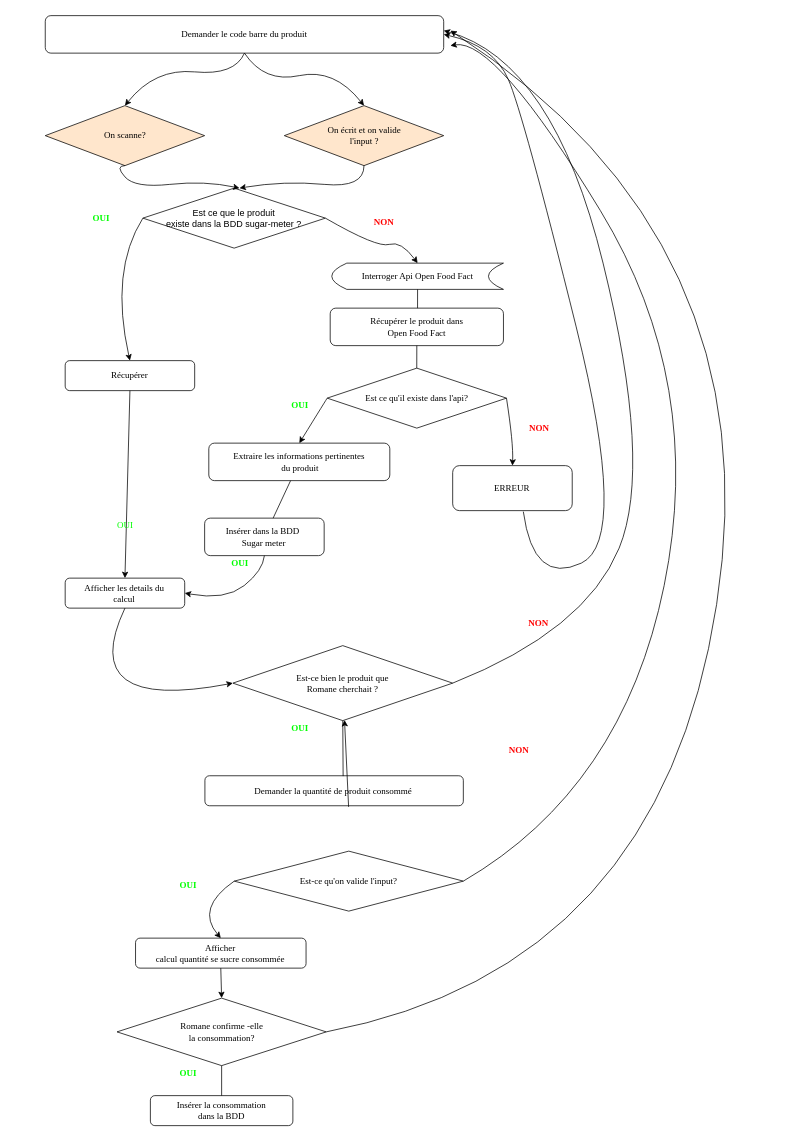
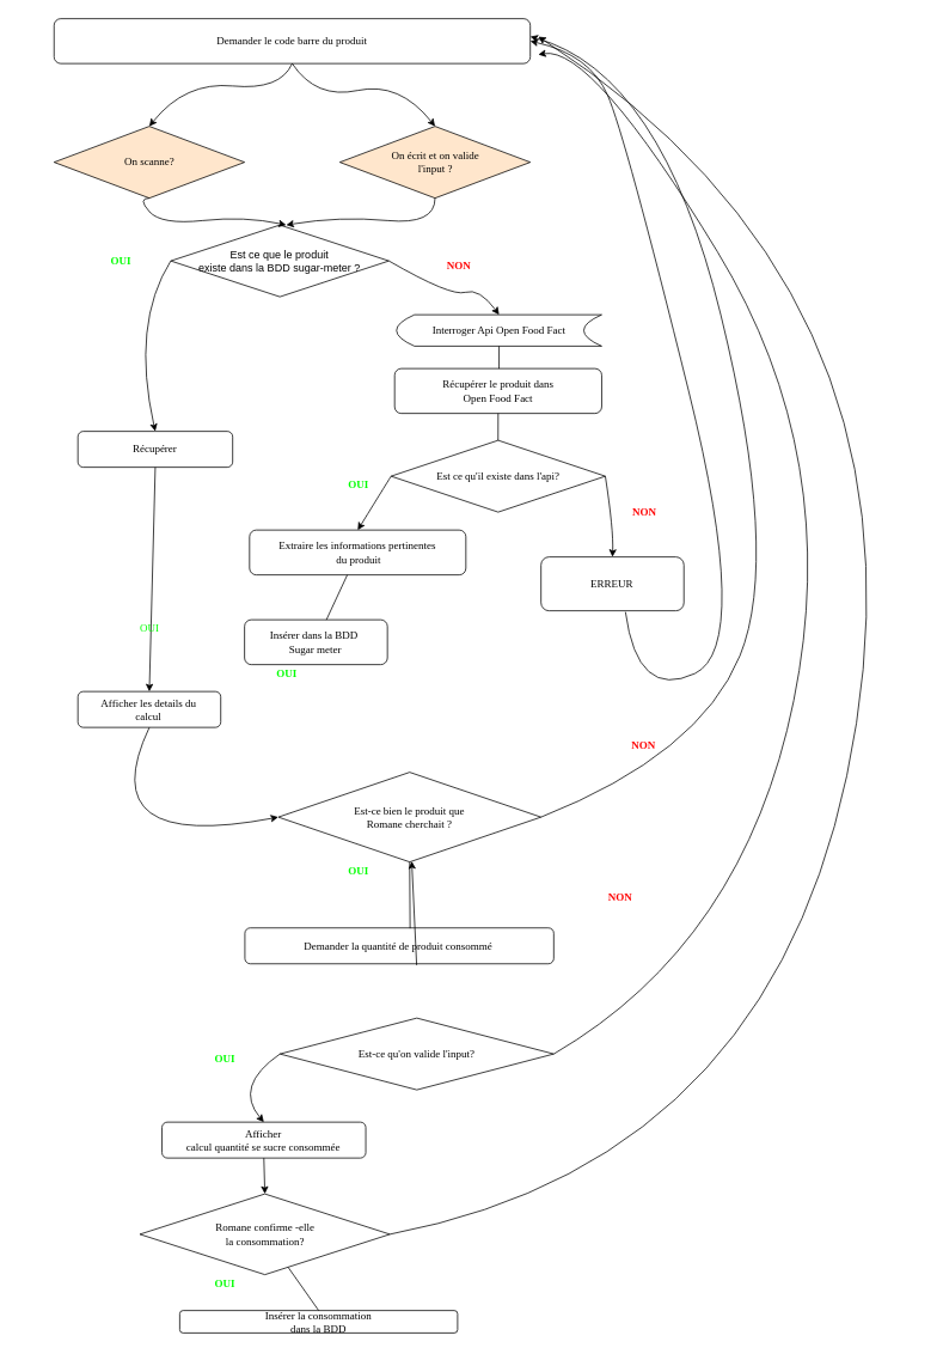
  <mxCell id="0" />
  <mxCell id="1" parent="0" />
  <mxCell id="2" value="" style="group;labelBackgroundColor=none;" parent="1" vertex="1" connectable="0"><mxGeometry x="20" y="20" width="850" height="1480" as="geometry" /></mxCell>
  <mxCell id="3" value="&lt;font color=&quot;#ff0000&quot;&gt;NON&lt;/font&gt;" style="text;html=1;align=center;verticalAlign=middle;resizable=0;points=[];autosize=1;fontFamily=Comic Sans MS;fontStyle=1" parent="2" vertex="1"><mxGeometry x="677.5" y="540" width="40" height="20" as="geometry" /></mxCell>
  <mxCell id="4" value="Demander le code barre du produit" style="rounded=1;whiteSpace=wrap;html=1;fontFamily=Comic Sans MS;" parent="2" vertex="1"><mxGeometry x="39.844" width="531.25" height="50" as="geometry" /></mxCell>
  <mxCell id="5" value="On scanne?" style="rhombus;whiteSpace=wrap;html=1;fontFamily=Comic Sans MS;fillColor=#ffe6cc;" parent="2" vertex="1"><mxGeometry x="39.844" y="120" width="212.5" height="80" as="geometry" /></mxCell>
  <mxCell id="6" value="On écrit et on valide&lt;br&gt;l'input ?" style="rhombus;whiteSpace=wrap;html=1;fontFamily=Comic Sans MS;fillColor=#ffe6cc;" parent="2" vertex="1"><mxGeometry x="358.594" y="120" width="212.5" height="80" as="geometry" /></mxCell>
  <mxCell id="7" value="Interroger Api Open Food Fact" style="shape=dataStorage;whiteSpace=wrap;html=1;fixedSize=1;fontFamily=Comic Sans MS;" parent="2" vertex="1"><mxGeometry x="421.883" y="330" width="228.902" height="35" as="geometry" /></mxCell>
  <mxCell id="8" value="Récupérer le produit dans &lt;br&gt;Open Food Fact" style="rounded=1;whiteSpace=wrap;html=1;fontFamily=Comic Sans MS;" parent="2" vertex="1"><mxGeometry x="419.753" y="390" width="231.032" height="50" as="geometry" /></mxCell>
  <mxCell id="9" value="" style="curved=1;endArrow=classic;html=1;exitX=0.5;exitY=1;exitDx=0;exitDy=0;entryX=0.5;entryY=0;entryDx=0;entryDy=0;fontFamily=Comic Sans MS;" parent="2" source="5" edge="1"><mxGeometry width="66.406" height="50" as="geometry"><mxPoint x="245.703" y="230" as="sourcePoint" /><mxPoint x="298.827" y="230.0" as="targetPoint" /><Array as="points"><mxPoint x="132.812" y="200" /><mxPoint x="159.375" y="230" /><mxPoint x="252.344" y="220" /></Array></mxGeometry></mxCell>
  <mxCell id="10" value="" style="curved=1;endArrow=classic;html=1;exitX=0.5;exitY=1;exitDx=0;exitDy=0;entryX=0.5;entryY=0;entryDx=0;entryDy=0;fontFamily=Comic Sans MS;" parent="2" source="6" edge="1"><mxGeometry width="66.406" height="50" as="geometry"><mxPoint x="270.938" y="180" as="sourcePoint" /><mxPoint x="298.827" y="230.0" as="targetPoint" /><Array as="points"><mxPoint x="464.844" y="230" /><mxPoint x="358.594" y="220" /></Array></mxGeometry></mxCell>
  <mxCell id="11" value="" style="curved=1;endArrow=classic;html=1;fontFamily=Comic Sans MS;" parent="2" edge="1"><mxGeometry width="66.406" height="50" as="geometry"><mxPoint x="305.469" y="50" as="sourcePoint" /><mxPoint x="146.094" y="120" as="targetPoint" /><Array as="points"><mxPoint x="292.188" y="80" /><mxPoint x="185.938" y="70" /></Array></mxGeometry></mxCell>
  <mxCell id="12" value="" style="curved=1;endArrow=classic;html=1;entryX=0.5;entryY=0;entryDx=0;entryDy=0;fontFamily=Comic Sans MS;" parent="2" target="6" edge="1"><mxGeometry width="66.406" height="50" as="geometry"><mxPoint x="305.469" y="50" as="sourcePoint" /><mxPoint x="478.125" y="120" as="targetPoint" /><Array as="points"><mxPoint x="332.031" y="90" /><mxPoint x="425" y="70" /></Array></mxGeometry></mxCell>
  <mxCell id="13" value="&lt;font color=&quot;#ff0000&quot;&gt;NON&lt;/font&gt;" style="text;html=1;align=center;verticalAlign=middle;resizable=0;points=[];autosize=1;fontFamily=Comic Sans MS;fontStyle=1" parent="2" vertex="1"><mxGeometry x="471.482" y="265" width="40" height="20" as="geometry" /></mxCell>
  <mxCell id="14" value="Récupérer" style="rounded=1;whiteSpace=wrap;html=1;fontFamily=Comic Sans MS;" parent="2" vertex="1"><mxGeometry x="66.408" y="460" width="172.656" height="40" as="geometry" /></mxCell>
  <mxCell id="15" value="" style="endArrow=classic;html=1;exitX=0.5;exitY=1;exitDx=0;exitDy=0;fontFamily=Comic Sans MS;entryX=0.5;entryY=0;entryDx=0;entryDy=0;" parent="2" source="14" target="36" edge="1"><mxGeometry width="66.406" height="50" as="geometry"><mxPoint x="318.75" y="480" as="sourcePoint" /><mxPoint x="86.328" y="530" as="targetPoint" /></mxGeometry></mxCell>
  <mxCell id="16" value="Insérer dans la BDD&amp;nbsp;&lt;br&gt;Sugar meter" style="rounded=1;whiteSpace=wrap;html=1;fontFamily=Comic Sans MS;" parent="2" vertex="1"><mxGeometry x="252.343" y="670" width="159.38" height="50" as="geometry" /></mxCell>
  <mxCell id="17" value="Est ce qu'il existe dans l'api?" style="rhombus;whiteSpace=wrap;html=1;fontFamily=Comic Sans MS;" parent="2" vertex="1"><mxGeometry x="415.741" y="470" width="239.063" height="80" as="geometry" /></mxCell>
  <mxCell id="18" value="" style="curved=1;endArrow=classic;html=1;entryX=1;entryY=0.5;entryDx=0;entryDy=0;exitX=0.591;exitY=1.022;exitDx=0;exitDy=0;fontFamily=Comic Sans MS;exitPerimeter=0;" parent="2" source="19" target="4" edge="1"><mxGeometry width="66.406" height="50" as="geometry"><mxPoint x="637.5" y="680" as="sourcePoint" /><mxPoint x="730.469" y="20" as="targetPoint" /><Array as="points"><mxPoint x="690.625" y="760" /><mxPoint x="818.519" y="700" /><mxPoint x="677" y="130" /><mxPoint x="637.5" y="40" /></Array></mxGeometry></mxCell>
  <mxCell id="19" value="ERREUR" style="rounded=1;whiteSpace=wrap;html=1;fontFamily=Comic Sans MS;" parent="2" vertex="1"><mxGeometry x="583.081" y="600" width="159.375" height="60" as="geometry" /></mxCell>
  <mxCell id="20" value="" style="curved=1;endArrow=classic;html=1;entryX=0.5;entryY=0;entryDx=0;entryDy=0;exitX=1;exitY=0.5;exitDx=0;exitDy=0;fontFamily=Comic Sans MS;" parent="2" source="17" target="19" edge="1"><mxGeometry width="66.406" height="50" as="geometry"><mxPoint x="690.625" y="390" as="sourcePoint" /><mxPoint x="757.031" y="340" as="targetPoint" /><Array as="points"><mxPoint x="664.062" y="570" /></Array></mxGeometry></mxCell>
  <mxCell id="21" value="&lt;font color=&quot;#00ff00&quot;&gt;OUI&lt;/font&gt;" style="text;html=1;align=center;verticalAlign=middle;resizable=0;points=[];autosize=1;fontFamily=Comic Sans MS;fontStyle=1" parent="2" vertex="1"><mxGeometry x="358.592" y="510" width="40" height="20" as="geometry" /></mxCell>
  <mxCell id="22" value="Est-ce bien le produit que &lt;br&gt;Romane cherchait ?" style="rhombus;whiteSpace=wrap;html=1;fontFamily=Comic Sans MS;" parent="2" vertex="1"><mxGeometry x="289.995" y="840" width="293.082" height="100" as="geometry" /></mxCell>
  <mxCell id="23" value="" style="curved=1;endArrow=classic;html=1;exitX=1;exitY=0.5;exitDx=0;exitDy=0;fontFamily=Comic Sans MS;labelBorderColor=#FFCCE6;" parent="2" source="22" edge="1"><mxGeometry width="50" height="50" relative="1" as="geometry"><mxPoint x="265.625" y="770" as="sourcePoint" /><mxPoint x="571.094" y="20" as="targetPoint" /><Array as="points"><mxPoint x="760" y="820" /><mxPoint x="850" y="600" /><mxPoint x="717.188" y="60" /></Array></mxGeometry></mxCell>
  <mxCell id="24" value="&lt;span style=&quot;color: rgb(255 , 0 , 0)&quot;&gt;NON&lt;/span&gt;" style="text;html=1;align=center;verticalAlign=middle;resizable=0;points=[];autosize=1;fontFamily=Comic Sans MS;fontStyle=1" parent="2" vertex="1"><mxGeometry x="677.499" y="800" width="40" height="20" as="geometry" /></mxCell>
  <mxCell id="25" value="Demander la quantité de produit consommé&amp;nbsp;" style="rounded=1;whiteSpace=wrap;html=1;fontFamily=Comic Sans MS;" parent="2" vertex="1"><mxGeometry x="252.72" y="1013.5" width="344.56" height="40" as="geometry" /></mxCell>
  <mxCell id="26" value="Afficher &lt;br&gt;calcul quantité se sucre consommée" style="rounded=1;whiteSpace=wrap;html=1;fontFamily=Comic Sans MS;" parent="2" vertex="1"><mxGeometry x="160.22" y="1230" width="227.35" height="40" as="geometry" /></mxCell>
  <mxCell id="27" value="Est-ce qu'on valide l'input?" style="rhombus;whiteSpace=wrap;html=1;fontFamily=Comic Sans MS;" parent="2" vertex="1"><mxGeometry x="291.808" y="1114" width="305.469" height="80" as="geometry" /></mxCell>
  <mxCell id="28" value="" style="endArrow=classic;html=1;fontFamily=Comic Sans MS;exitX=0.556;exitY=1.037;exitDx=0;exitDy=0;exitPerimeter=0;" parent="2" source="25" target="22" edge="1"><mxGeometry width="50" height="50" relative="1" as="geometry"><mxPoint x="356.79" y="1219" as="sourcePoint" /><mxPoint x="409.259" y="1169" as="targetPoint" /></mxGeometry></mxCell>
  <mxCell id="29" value="&lt;span style=&quot;color: rgb(0 , 255 , 0)&quot;&gt;OUI&lt;/span&gt;" style="text;html=1;align=center;verticalAlign=middle;resizable=0;points=[];autosize=1;fontFamily=Comic Sans MS;fontStyle=1" parent="2" vertex="1"><mxGeometry x="94.444" y="260" width="40" height="20" as="geometry" /></mxCell>
  <mxCell id="30" value="&lt;font color=&quot;#00ff00&quot;&gt;OUI&lt;/font&gt;" style="text;html=1;align=center;verticalAlign=middle;resizable=0;points=[];autosize=1;fontFamily=Comic Sans MS;" parent="2" vertex="1"><mxGeometry x="126.167" y="670" width="40" height="20" as="geometry" /></mxCell>
  <mxCell id="31" value="&lt;font color=&quot;#00ff00&quot;&gt;OUI&lt;/font&gt;" style="text;html=1;align=center;verticalAlign=middle;resizable=0;points=[];autosize=1;fontFamily=Comic Sans MS;fontStyle=1" parent="2" vertex="1"><mxGeometry x="358.585" y="940" width="40" height="20" as="geometry" /></mxCell>
  <mxCell id="32" value="&lt;font color=&quot;#00ff00&quot;&gt;OUI&lt;/font&gt;" style="text;html=1;align=center;verticalAlign=middle;resizable=0;points=[];autosize=1;fontFamily=Comic Sans MS;fontStyle=1" parent="2" vertex="1"><mxGeometry x="278.827" y="720" width="40" height="20" as="geometry" /></mxCell>
  <mxCell id="33" value="" style="curved=1;endArrow=classic;html=1;entryX=0.5;entryY=0;entryDx=0;entryDy=0;exitX=1;exitY=0.5;exitDx=0;exitDy=0;" edge="1" parent="2" source="50" target="7"><mxGeometry width="50" height="50" relative="1" as="geometry"><mxPoint x="419.753" y="275" as="sourcePoint" /><mxPoint x="503.704" y="275" as="targetPoint" /><Array as="points"><mxPoint x="482.716" y="310" /><mxPoint x="514.198" y="300" /></Array></mxGeometry></mxCell>
  <mxCell id="34" value="" style="endArrow=none;html=1;" edge="1" parent="2" target="7"><mxGeometry width="50" height="50" relative="1" as="geometry"><mxPoint x="536.235" y="390" as="sourcePoint" /><mxPoint x="538.333" y="353" as="targetPoint" /></mxGeometry></mxCell>
  <mxCell id="35" value="" style="curved=1;endArrow=classic;html=1;exitX=0;exitY=0.5;exitDx=0;exitDy=0;entryX=0.5;entryY=0;entryDx=0;entryDy=0;" edge="1" parent="2" source="50" target="14"><mxGeometry width="50" height="50" relative="1" as="geometry"><mxPoint x="172.655" y="275.0" as="sourcePoint" /><mxPoint x="83.951" y="320" as="targetPoint" /><Array as="points"><mxPoint x="125.926" y="340" /></Array></mxGeometry></mxCell>
  <mxCell id="36" value="Afficher les details du&lt;br&gt;calcul" style="rounded=1;whiteSpace=wrap;html=1;fontFamily=Comic Sans MS;" vertex="1" parent="2"><mxGeometry x="66.402" y="750" width="159.38" height="40" as="geometry" /></mxCell>
  <mxCell id="37" value="Extraire les informations pertinentes&lt;br&gt;&amp;nbsp;du produit" style="rounded=1;whiteSpace=wrap;html=1;fontFamily=Comic Sans MS;" vertex="1" parent="2"><mxGeometry x="257.91" y="570" width="241.358" height="50" as="geometry" /></mxCell>
  <mxCell id="38" value="" style="endArrow=none;html=1;entryX=0.5;entryY=1;entryDx=0;entryDy=0;" edge="1" parent="2" target="8"><mxGeometry width="50" height="50" relative="1" as="geometry"><mxPoint x="535.185" y="470" as="sourcePoint" /><mxPoint x="328.457" y="450" as="targetPoint" /></mxGeometry></mxCell>
  <mxCell id="39" value="" style="curved=1;endArrow=classic;html=1;exitX=0;exitY=0.5;exitDx=0;exitDy=0;entryX=0.5;entryY=0;entryDx=0;entryDy=0;" edge="1" parent="2" source="17" target="37"><mxGeometry width="50" height="50" relative="1" as="geometry"><mxPoint x="293.827" y="600" as="sourcePoint" /><mxPoint x="390" y="560" as="targetPoint" /><Array as="points" /></mxGeometry></mxCell>
- <mxCell id="40" value="" style="curved=1;endArrow=classic;html=1;entryX=1;entryY=0.5;entryDx=0;entryDy=0;exitX=0.5;exitY=1;exitDx=0;exitDy=0;" edge="1" parent="2" source="16" target="36"><mxGeometry width="50" height="50" relative="1" as="geometry"><mxPoint x="370" y="730" as="sourcePoint" /><mxPoint x="370" y="750" as="targetPoint" /><Array as="points"><mxPoint x="330" y="740" /><mxPoint x="280" y="780" /></Array></mxGeometry></mxCell>
  <mxCell id="41" value="" style="curved=1;endArrow=classic;html=1;exitX=0.5;exitY=1;exitDx=0;exitDy=0;entryX=0;entryY=0.5;entryDx=0;entryDy=0;" edge="1" parent="2" source="36" target="22"><mxGeometry width="50" height="50" relative="1" as="geometry"><mxPoint x="110" y="810" as="sourcePoint" /><mxPoint x="200" y="955" as="targetPoint" /><Array as="points"><mxPoint x="80" y="930" /></Array></mxGeometry></mxCell>
  <mxCell id="42" value="Romane confirme -elle&lt;br&gt;la consommation?" style="rhombus;whiteSpace=wrap;html=1;fontFamily=Comic Sans MS;" parent="2" vertex="1"><mxGeometry x="135.543" y="1310" width="278.906" height="90" as="geometry" /></mxCell>
  <mxCell id="43" value="" style="endArrow=classic;html=1;exitX=0.5;exitY=1;exitDx=0;exitDy=0;fontFamily=Comic Sans MS;entryX=0.5;entryY=0;entryDx=0;entryDy=0;" parent="2" source="26" target="42" edge="1"><mxGeometry width="50" height="50" relative="1" as="geometry"><mxPoint x="421.281" y="1300" as="sourcePoint" /><mxPoint x="270" y="1300" as="targetPoint" /></mxGeometry></mxCell>
  <mxCell id="44" value="" style="endArrow=none;html=1;exitX=0.5;exitY=1;exitDx=0;exitDy=0;" edge="1" parent="2" source="22"><mxGeometry width="50" height="50" relative="1" as="geometry"><mxPoint x="483" y="1170" as="sourcePoint" /><mxPoint x="437" y="1014" as="targetPoint" /></mxGeometry></mxCell>
  <mxCell id="45" value="&lt;font color=&quot;#00ff00&quot;&gt;OUI&lt;/font&gt;" style="text;html=1;align=center;verticalAlign=middle;resizable=0;points=[];autosize=1;fontFamily=Comic Sans MS;fontStyle=1" vertex="1" parent="2"><mxGeometry x="210.005" y="1150" width="40" height="20" as="geometry" /></mxCell>
  <mxCell id="46" value="&lt;span style=&quot;color: rgb(255 , 0 , 0)&quot;&gt;NON&lt;/span&gt;" style="text;html=1;align=center;verticalAlign=middle;resizable=0;points=[];autosize=1;fontFamily=Comic Sans MS;fontStyle=1" vertex="1" parent="2"><mxGeometry x="650.789" y="970" width="40" height="20" as="geometry" /></mxCell>
- <mxCell id="47" value="Insérer la consommation&lt;br&gt;dans la BDD" style="rounded=1;whiteSpace=wrap;html=1;fontFamily=Comic Sans MS;" vertex="1" parent="2"><mxGeometry x="180.0" y="1440" width="190" height="40" as="geometry" /></mxCell>
+ <mxCell id="47" value="Insérer la consommation&lt;br&gt;dans la BDD" style="rounded=1;whiteSpace=wrap;html=1;fontFamily=Comic Sans MS;" vertex="1" parent="2"><mxGeometry x="180.0" y="1440" width="310" height="25" as="geometry" /></mxCell>
  <mxCell id="48" value="" style="curved=1;endArrow=classic;html=1;exitX=0;exitY=0.5;exitDx=0;exitDy=0;entryX=0.5;entryY=0;entryDx=0;entryDy=0;" edge="1" parent="2" source="27" target="26"><mxGeometry width="50" height="50" relative="1" as="geometry"><mxPoint x="300" y="1140" as="sourcePoint" /><mxPoint x="270" y="1220" as="targetPoint" /><Array as="points"><mxPoint x="240" y="1190" /></Array></mxGeometry></mxCell>
  <mxCell id="49" value="" style="endArrow=none;html=1;exitX=0.5;exitY=0;exitDx=0;exitDy=0;" edge="1" parent="2" source="47" target="42"><mxGeometry width="50" height="50" relative="1" as="geometry"><mxPoint x="275" y="1430" as="sourcePoint" /><mxPoint x="370" y="1360" as="targetPoint" /></mxGeometry></mxCell>
  <mxCell id="50" value="Est ce que le produit&lt;br&gt;existe dans la BDD sugar-meter ?" style="rhombus;whiteSpace=wrap;html=1;fillColor=none;gradientColor=none;" vertex="1" parent="2"><mxGeometry x="170" y="230" width="243.35" height="80" as="geometry" /></mxCell>
  <mxCell id="51" value="" style="endArrow=none;html=1;" edge="1" parent="2" source="16" target="37"><mxGeometry width="50" height="50" relative="1" as="geometry"><mxPoint x="500" y="610" as="sourcePoint" /><mxPoint x="380" y="650" as="targetPoint" /></mxGeometry></mxCell>
  <mxCell id="52" value="&lt;font color=&quot;#00ff00&quot;&gt;OUI&lt;/font&gt;" style="text;html=1;align=center;verticalAlign=middle;resizable=0;points=[];autosize=1;fontFamily=Comic Sans MS;fontStyle=1" vertex="1" parent="2"><mxGeometry x="210.005" y="1400" width="40" height="20" as="geometry" /></mxCell>
  <mxCell id="53" value="" style="curved=1;endArrow=classic;html=1;exitX=1;exitY=0.5;exitDx=0;exitDy=0;" edge="1" parent="1" source="27"><mxGeometry width="50" height="50" relative="1" as="geometry"><mxPoint x="580" y="1050" as="sourcePoint" /><mxPoint x="600" y="60" as="targetPoint" /><Array as="points"><mxPoint x="830" y="1050" /><mxPoint x="940" y="510" /><mxPoint x="660" y="50" /></Array></mxGeometry></mxCell>
  <mxCell id="54" value="" style="curved=1;endArrow=classic;html=1;exitX=1;exitY=0.5;exitDx=0;exitDy=0;" edge="1" parent="1" source="42"><mxGeometry width="50" height="50" relative="1" as="geometry"><mxPoint x="440" y="1370" as="sourcePoint" /><mxPoint x="600" y="40" as="targetPoint" /><Array as="points"><mxPoint x="880" y="1290" /><mxPoint x="1030" y="320" /></Array></mxGeometry></mxCell>
